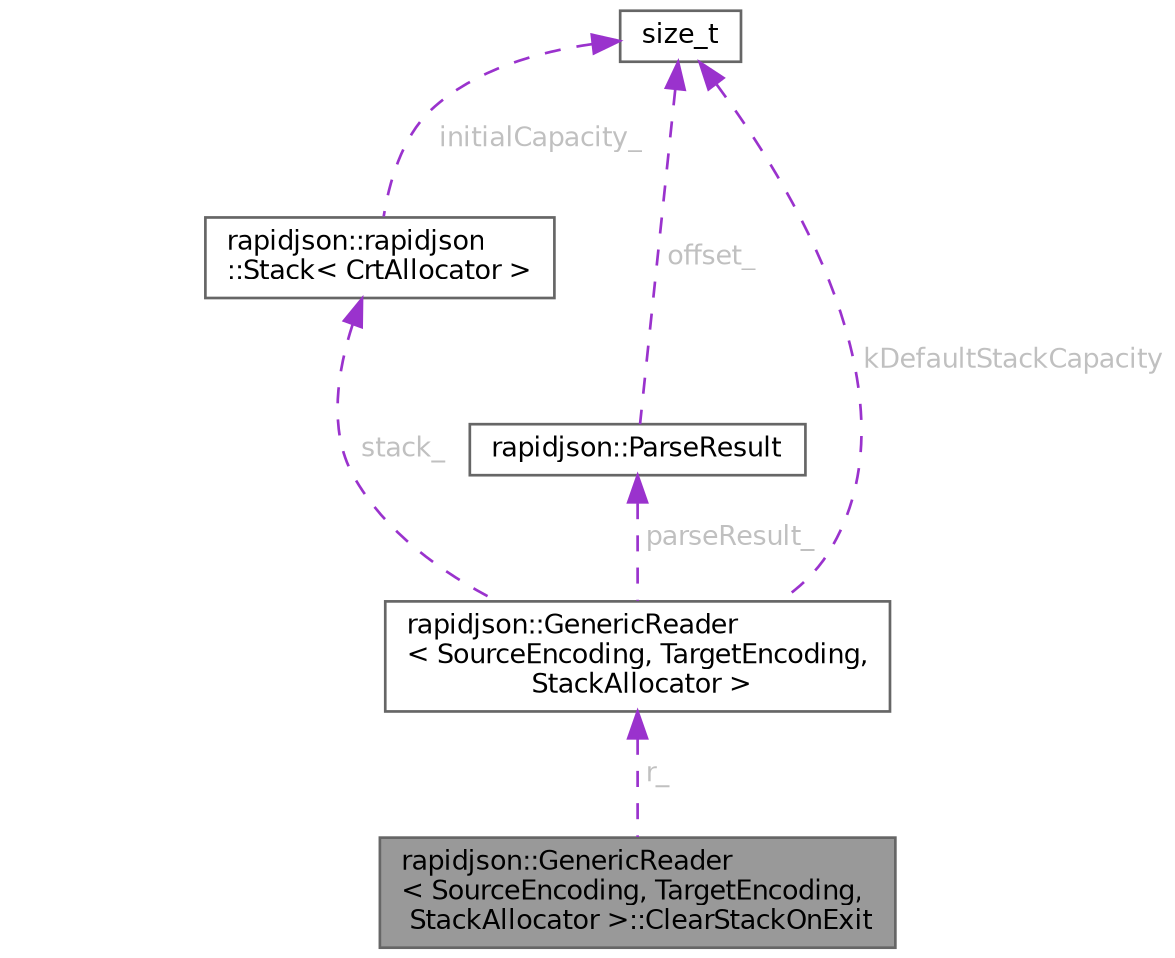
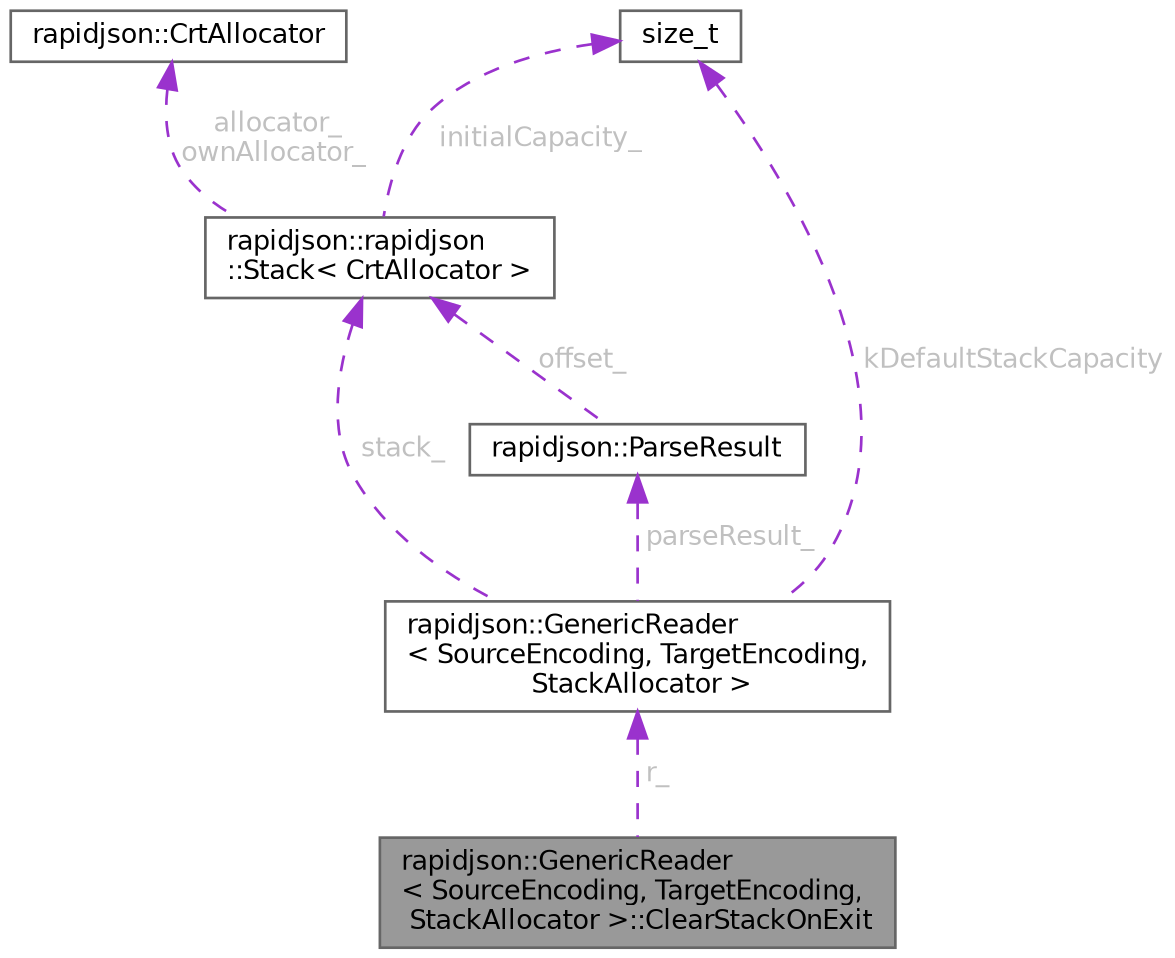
  digraph {
    node [color=gray40 fillcolor=white fontname=Helvetica fontsize=10 shape=box style=filled]
    edge [color=darkorchid3 dir=back fontcolor=grey fontname=Helvetica fontsize=10 labelfontname=Helvetica labelfontsize=10 style=dashed]
    n1 [fillcolor=grey60 fontcolor=black height=0.2 label="rapidjson::GenericReader\l\< SourceEncoding, TargetEncoding,\l StackAllocator \>::ClearStackOnExit" width=0.4]
    n2 [height=0.2 label="rapidjson::GenericReader\l\< SourceEncoding, TargetEncoding,\l StackAllocator \>" width=0.4]
    n3 [height=0.2 label=size_t width=0.4]
    n4 [height=0.2 label="rapidjson::rapidjson\l::Stack\< CrtAllocator \>" width=0.4]
    n5 [height=0.2 label="rapidjson::ParseResult" width=0.4]
+   n6 [height=0.2 label="rapidjson::CrtAllocator" width=0.4]
    n2 -> n1 [label=" r_"]
    n3 -> n2 [label=" kDefaultStackCapacity"]
    n3 -> n4 [label=" initialCapacity_"]
-   n3 -> n5 [label=" offset_"]
+   n4 -> n5 [label=" offset_"]
    n4 -> n2 [label=" stack_"]
    n5 -> n2 [label=" parseResult_"]
+   n6 -> n4 [label=" allocator_\nownAllocator_"]
  }
